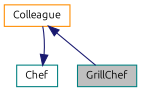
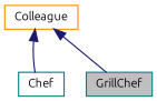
  digraph {
    fontname=Ubuntu
    node [color=teal fillcolor=white fontname=Ubuntu fontsize=10 shape=record style=filled]
    edge [color=midnightblue dir=back fontname=Ubuntu fontsize=10 labelfontname=Helvetica labelfontsize=10 style=solid]
    n1 [fillcolor=grey75 fontcolor=black height=0.2 label=GrillChef width=0.4]
    n2 [height=0.2 label=Chef width=0.4]
    n3 [color=darkorange height=0.2 label=Colleague width=0.4]
    n3 -> n1
-   n2 -> n3
+   n3 -> n2
  }
